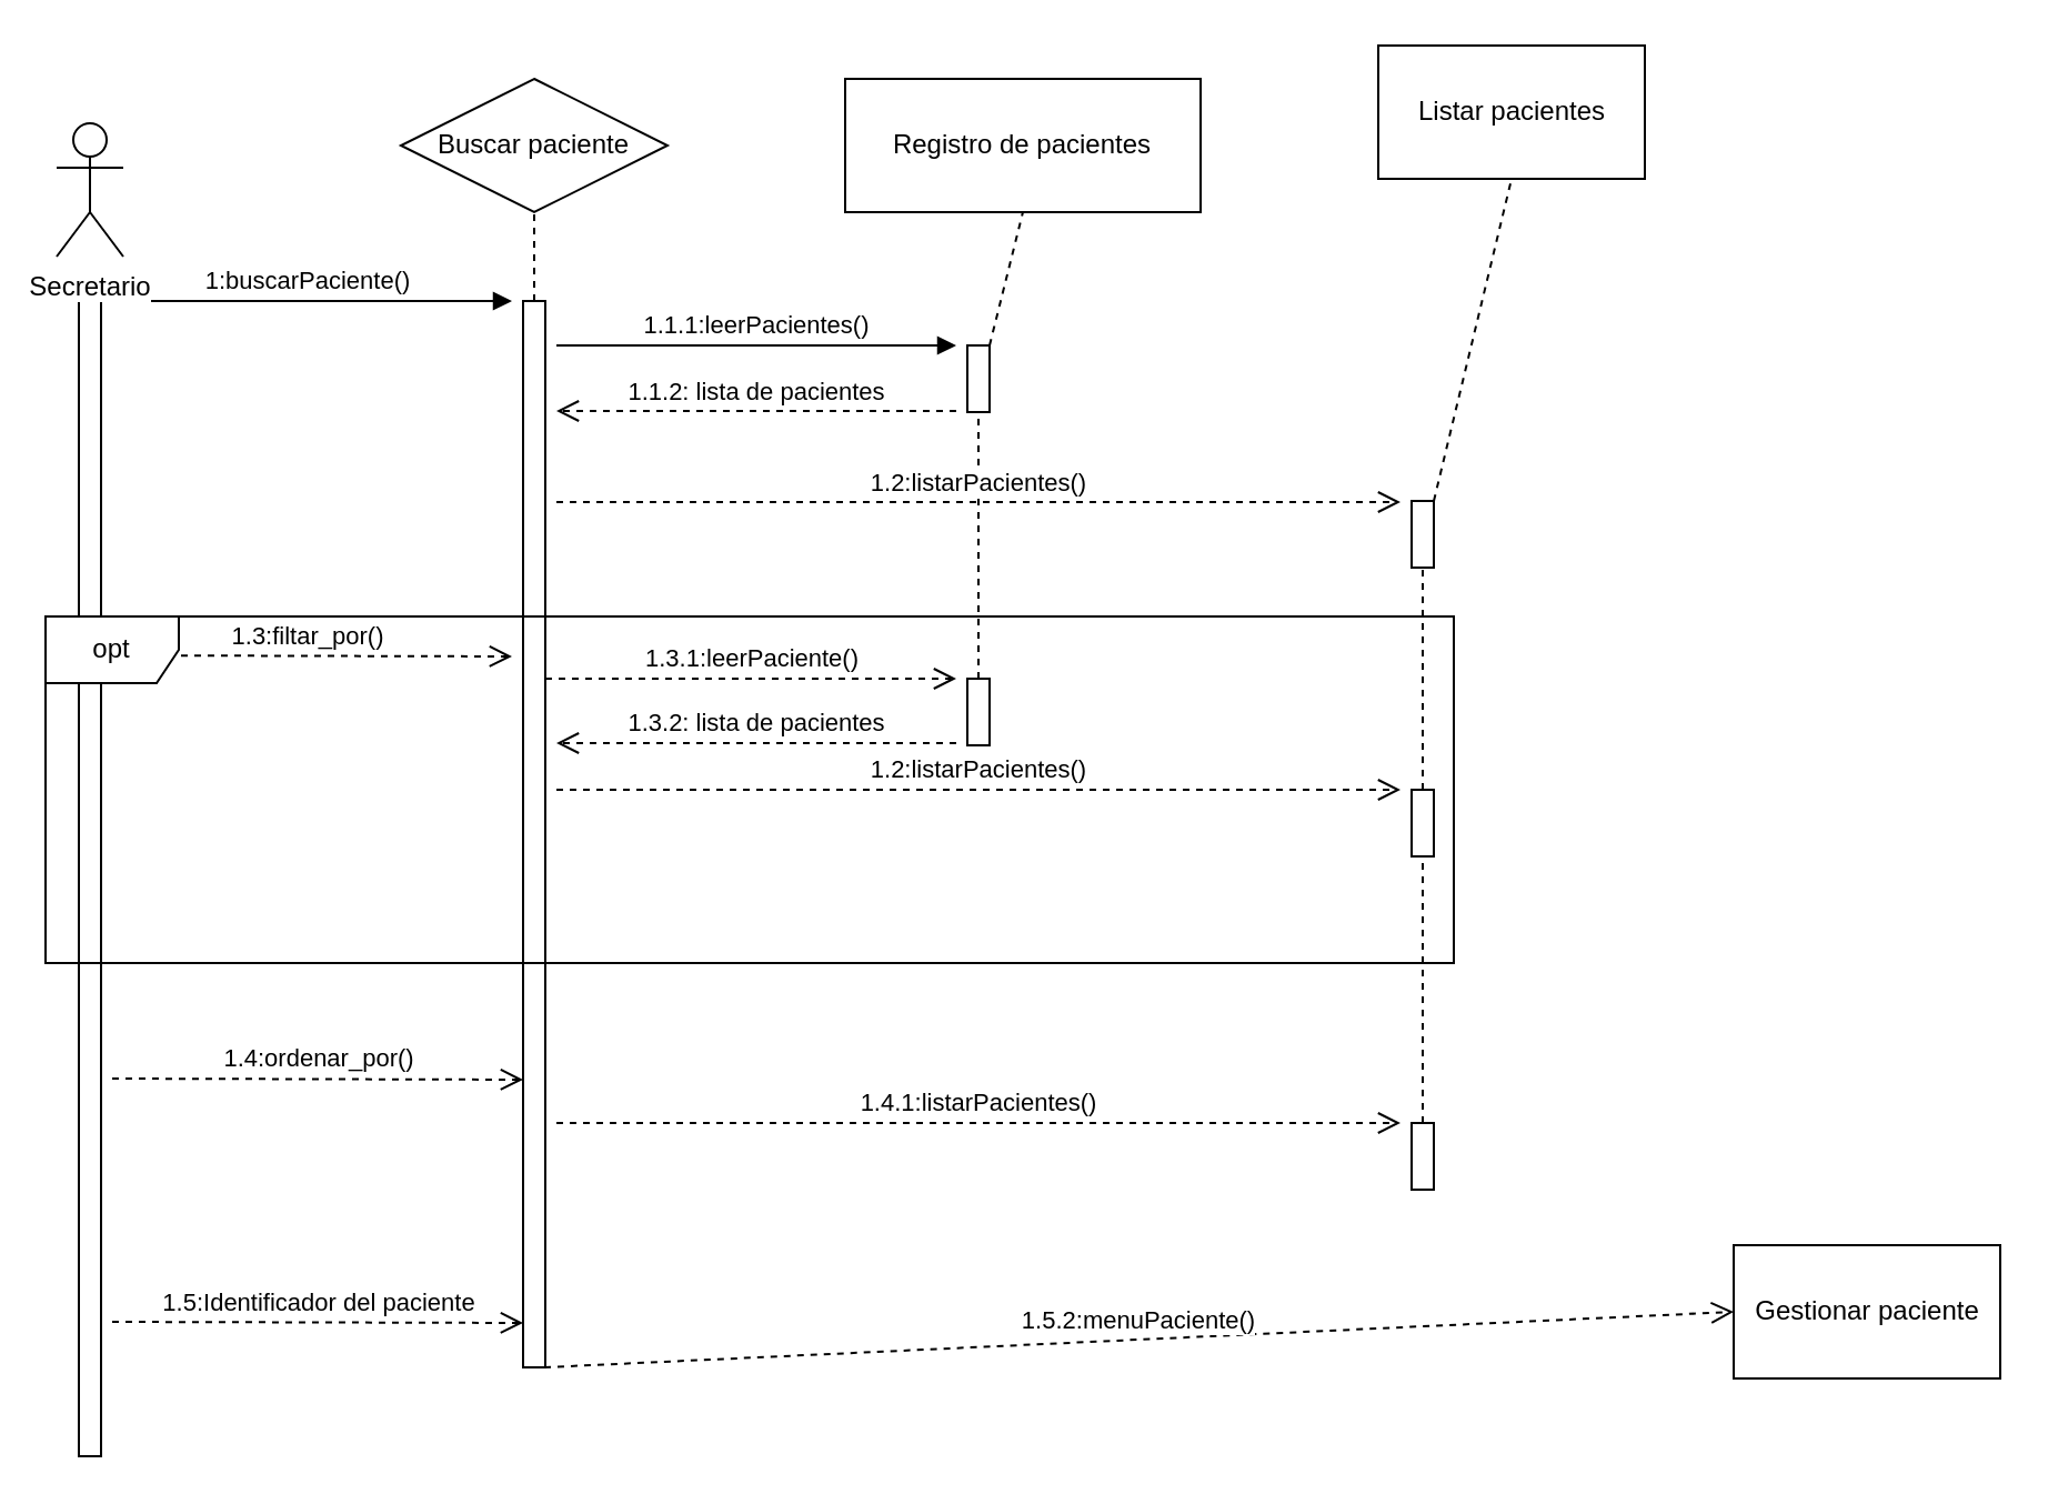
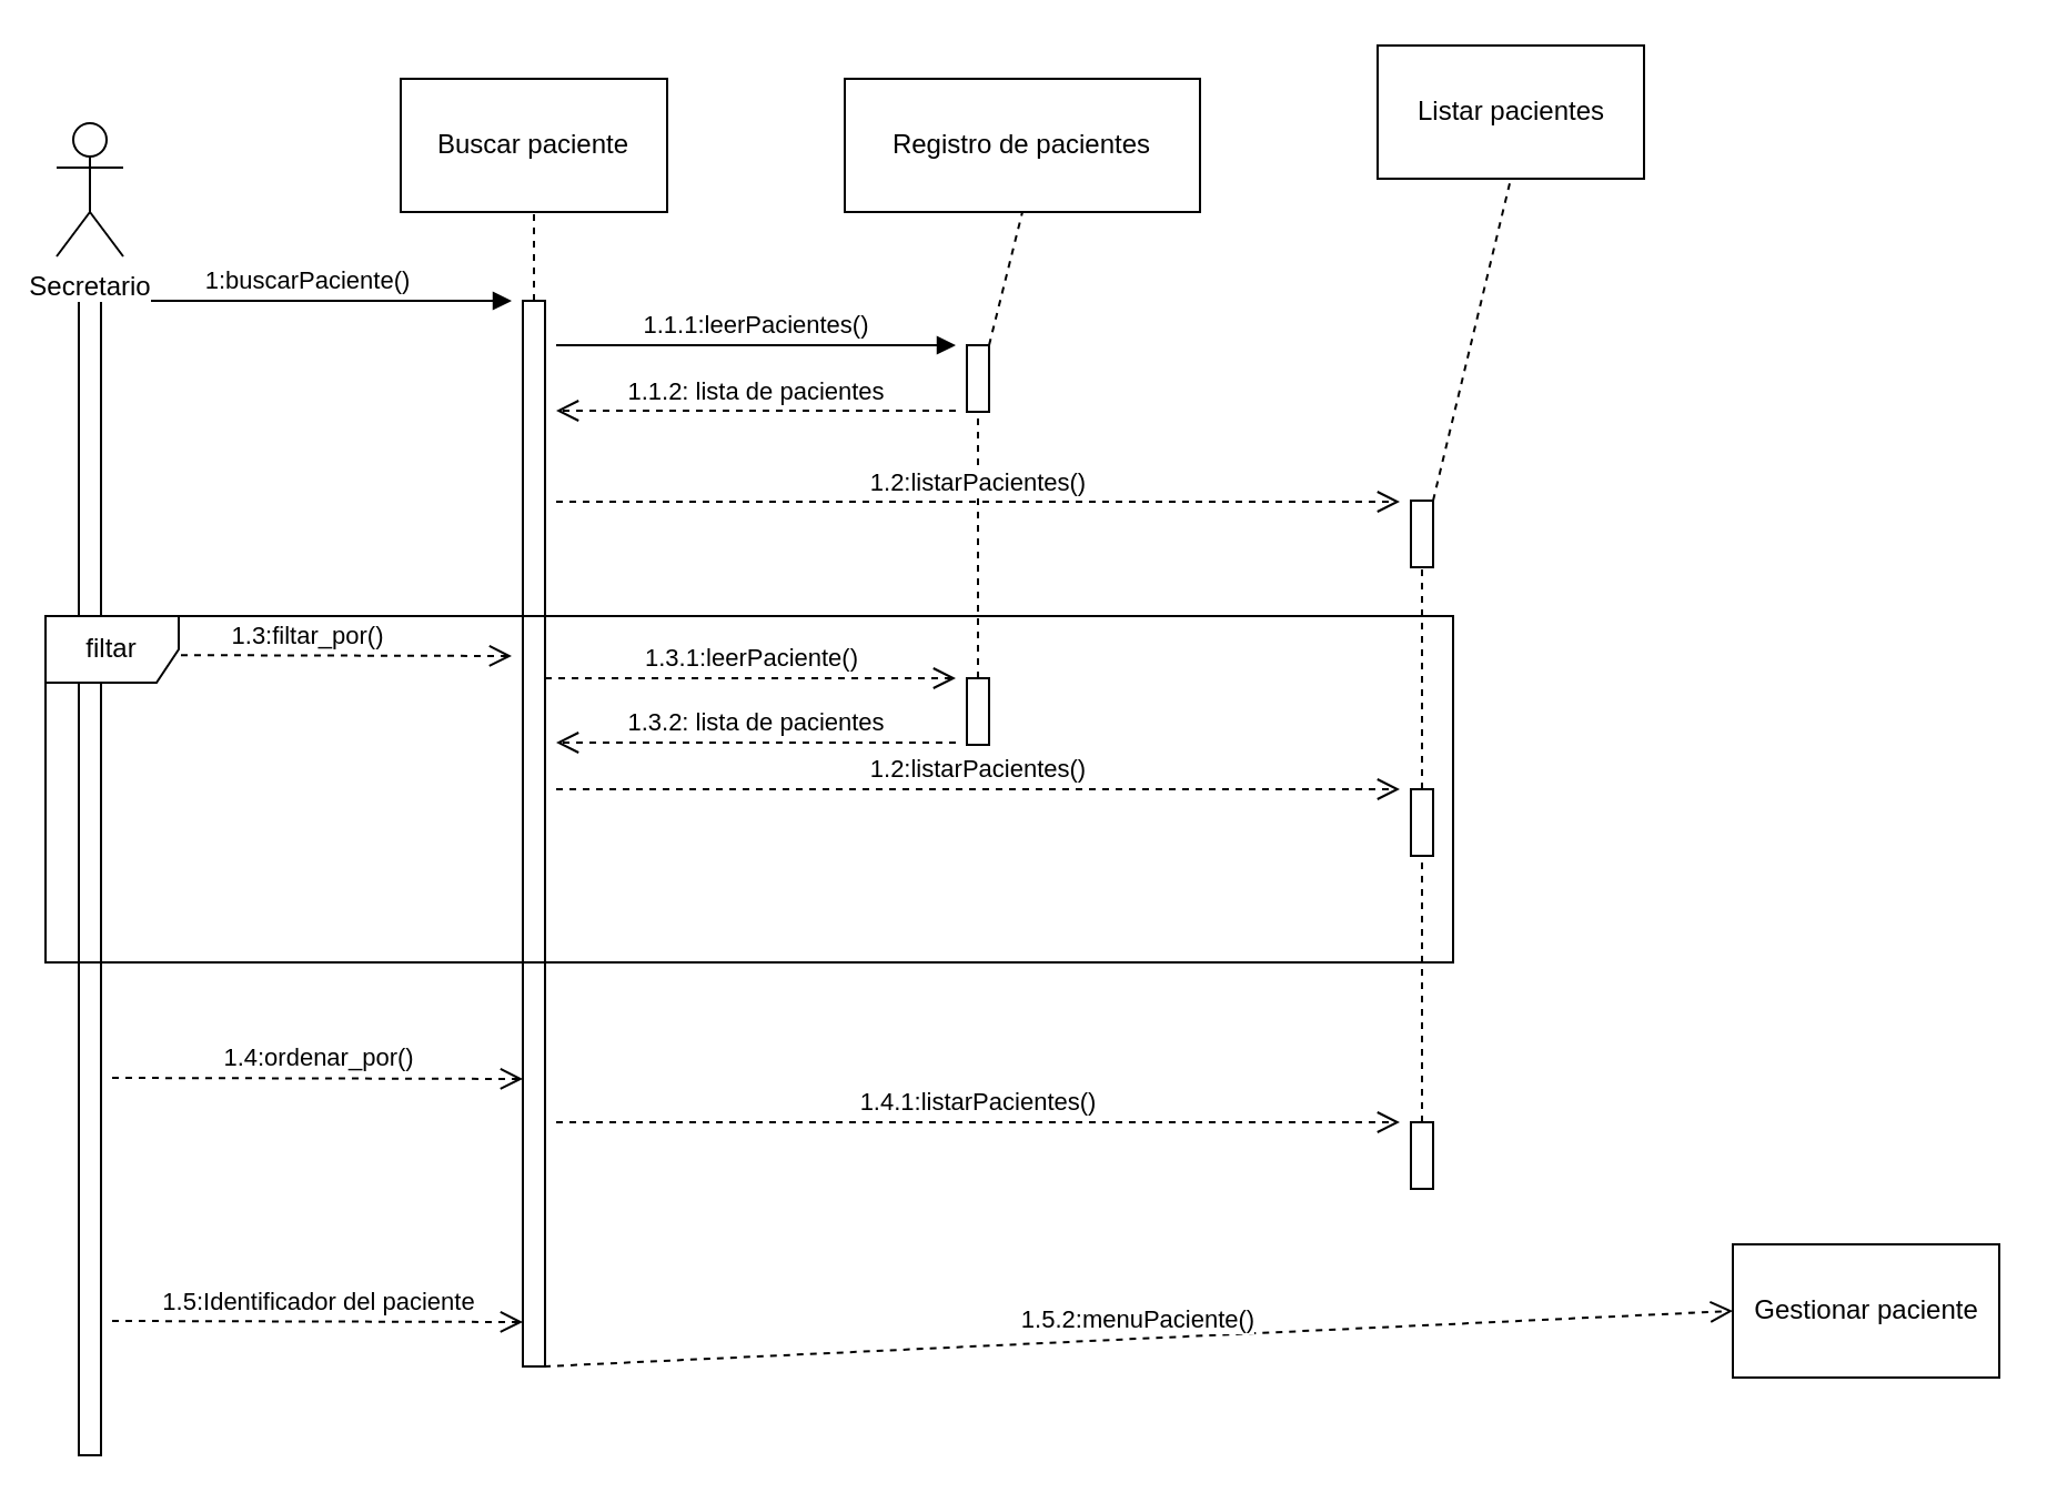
  <mxCell id="0" />
  <mxCell id="1" parent="0" />
- <mxCell id="2" value="Buscar paciente" style="rhombus;whiteSpace=wrap;html=1;" parent="1" vertex="1"><mxGeometry x="180" y="35" width="120" height="60" as="geometry" /></mxCell>
+ <mxCell id="2" value="Buscar paciente" style="rounded=0;whiteSpace=wrap;html=1;" parent="1" vertex="1"><mxGeometry x="180" y="35" width="120" height="60" as="geometry" /></mxCell>
  <mxCell id="3" value="Registro de pacientes" style="rounded=0;whiteSpace=wrap;html=1;" parent="1" vertex="1"><mxGeometry x="380" y="35" width="160" height="60" as="geometry" /></mxCell>
  <mxCell id="4" value="" style="html=1;points=[];perimeter=orthogonalPerimeter;" parent="1" vertex="1"><mxGeometry x="35" y="125" width="10" height="530" as="geometry" /></mxCell>
  <mxCell id="5" value="" style="html=1;points=[];perimeter=orthogonalPerimeter;" parent="1" vertex="1"><mxGeometry x="435" y="155" width="10" height="30" as="geometry" /></mxCell>
  <mxCell id="6" value="" style="endArrow=none;dashed=1;html=1;entryX=0.5;entryY=1;entryDx=0;entryDy=0;exitX=0.5;exitY=0.375;exitDx=0;exitDy=0;exitPerimeter=0;" parent="1" source="9" target="2" edge="1"><mxGeometry width="50" height="50" relative="1" as="geometry"><mxPoint x="430" y="195" as="sourcePoint" /><mxPoint x="300" y="165" as="targetPoint" /></mxGeometry></mxCell>
  <mxCell id="7" value="1:buscarPaciente()" style="html=1;verticalAlign=bottom;endArrow=block;" parent="1" source="4" edge="1"><mxGeometry width="80" relative="1" as="geometry"><mxPoint x="90" y="135" as="sourcePoint" /><mxPoint x="230" y="135" as="targetPoint" /></mxGeometry></mxCell>
  <mxCell id="8" value="Secretario" style="shape=umlActor;verticalLabelPosition=bottom;labelBackgroundColor=#ffffff;verticalAlign=top;html=1;" parent="1" vertex="1"><mxGeometry x="25" y="55" width="30" height="60" as="geometry" /></mxCell>
  <mxCell id="9" value="" style="html=1;points=[];perimeter=orthogonalPerimeter;" parent="1" vertex="1"><mxGeometry x="235" y="135" width="10" height="480" as="geometry" /></mxCell>
  <mxCell id="10" value="" style="endArrow=none;dashed=1;html=1;entryX=0.5;entryY=1;entryDx=0;entryDy=0;" parent="1" source="5" target="3" edge="1"><mxGeometry width="50" height="50" relative="1" as="geometry"><mxPoint x="500" y="165" as="sourcePoint" /><mxPoint x="250" y="105" as="targetPoint" /></mxGeometry></mxCell>
  <mxCell id="11" value="Listar pacientes" style="html=1;" parent="1" vertex="1"><mxGeometry x="620" y="20" width="120" height="60" as="geometry" /></mxCell>
  <mxCell id="12" value="1.1.1:leerPacientes()" style="html=1;verticalAlign=bottom;endArrow=block;" parent="1" edge="1"><mxGeometry width="80" relative="1" as="geometry"><mxPoint x="250" y="155" as="sourcePoint" /><mxPoint x="430" y="155" as="targetPoint" /></mxGeometry></mxCell>
  <mxCell id="13" value="1.1.2: lista de pacientes" style="html=1;verticalAlign=bottom;endArrow=open;dashed=1;endSize=8;" parent="1" edge="1"><mxGeometry relative="1" as="geometry"><mxPoint x="430" y="184.5" as="sourcePoint" /><mxPoint x="250" y="184.5" as="targetPoint" /></mxGeometry></mxCell>
  <mxCell id="14" value="" style="endArrow=none;dashed=1;html=1;" parent="1" source="15" target="5" edge="1"><mxGeometry width="50" height="50" relative="1" as="geometry"><mxPoint x="480" y="245" as="sourcePoint" /><mxPoint x="480" y="215" as="targetPoint" /></mxGeometry></mxCell>
  <mxCell id="15" value="" style="html=1;points=[];perimeter=orthogonalPerimeter;" parent="1" vertex="1"><mxGeometry x="435" y="305" width="10" height="30" as="geometry" /></mxCell>
  <mxCell id="16" value="1.2:listarPacientes()" style="html=1;verticalAlign=bottom;endArrow=open;dashed=1;endSize=8;" parent="1" edge="1"><mxGeometry relative="1" as="geometry"><mxPoint x="250" y="225.5" as="sourcePoint" /><mxPoint x="630" y="225.5" as="targetPoint" /></mxGeometry></mxCell>
  <mxCell id="17" value="" style="html=1;points=[];perimeter=orthogonalPerimeter;" parent="1" vertex="1"><mxGeometry x="635" y="225" width="10" height="30" as="geometry" /></mxCell>
  <mxCell id="18" value="" style="endArrow=none;dashed=1;html=1;entryX=0.5;entryY=1;entryDx=0;entryDy=0;" parent="1" source="17" target="11" edge="1"><mxGeometry width="50" height="50" relative="1" as="geometry"><mxPoint x="250" y="242.5" as="sourcePoint" /><mxPoint x="250" y="105" as="targetPoint" /></mxGeometry></mxCell>
  <mxCell id="19" value="1.4:ordenar_por()" style="html=1;verticalAlign=bottom;endArrow=open;dashed=1;endSize=8;" parent="1" edge="1"><mxGeometry relative="1" as="geometry"><mxPoint x="50" y="485" as="sourcePoint" /><mxPoint x="235" y="485.5" as="targetPoint" /></mxGeometry></mxCell>
  <mxCell id="20" value="1.3:filtar_por()" style="html=1;verticalAlign=bottom;endArrow=open;dashed=1;endSize=8;" parent="1" edge="1"><mxGeometry relative="1" as="geometry"><mxPoint x="45" y="294.5" as="sourcePoint" /><mxPoint x="230" y="295" as="targetPoint" /></mxGeometry></mxCell>
  <mxCell id="21" value="" style="html=1;points=[];perimeter=orthogonalPerimeter;" parent="1" vertex="1"><mxGeometry x="635" y="355" width="10" height="30" as="geometry" /></mxCell>
  <mxCell id="22" value="" style="endArrow=none;dashed=1;html=1;" parent="1" source="21" target="17" edge="1"><mxGeometry width="50" height="50" relative="1" as="geometry"><mxPoint x="650" y="225" as="sourcePoint" /><mxPoint x="650" y="105" as="targetPoint" /></mxGeometry></mxCell>
  <mxCell id="23" value="1.3.2: lista de pacientes" style="html=1;verticalAlign=bottom;endArrow=open;dashed=1;endSize=8;" parent="1" edge="1"><mxGeometry relative="1" as="geometry"><mxPoint x="430" y="334" as="sourcePoint" /><mxPoint x="250" y="334" as="targetPoint" /></mxGeometry></mxCell>
  <mxCell id="24" value="1.3.1:leerPaciente()" style="html=1;verticalAlign=bottom;endArrow=open;dashed=1;endSize=8;" parent="1" edge="1"><mxGeometry relative="1" as="geometry"><mxPoint x="245" y="305" as="sourcePoint" /><mxPoint x="430" y="305" as="targetPoint" /></mxGeometry></mxCell>
  <mxCell id="25" value="1.2:listarPacientes()" style="html=1;verticalAlign=bottom;endArrow=open;dashed=1;endSize=8;" parent="1" edge="1"><mxGeometry relative="1" as="geometry"><mxPoint x="250" y="355" as="sourcePoint" /><mxPoint x="630" y="355" as="targetPoint" /></mxGeometry></mxCell>
- <mxCell id="26" value="opt" style="shape=umlFrame;whiteSpace=wrap;html=1;" parent="1" vertex="1"><mxGeometry x="20" y="277" width="634" height="156" as="geometry" /></mxCell>
+ <mxCell id="26" value="filtar" style="shape=umlFrame;whiteSpace=wrap;html=1;" parent="1" vertex="1"><mxGeometry x="20" y="277" width="634" height="156" as="geometry" /></mxCell>
  <mxCell id="27" value="" style="endArrow=none;dashed=1;html=1;" parent="1" source="28" target="21" edge="1"><mxGeometry width="50" height="50" relative="1" as="geometry"><mxPoint x="720" y="445" as="sourcePoint" /><mxPoint x="520" y="525" as="targetPoint" /></mxGeometry></mxCell>
  <mxCell id="28" value="" style="html=1;points=[];perimeter=orthogonalPerimeter;" parent="1" vertex="1"><mxGeometry x="635" y="505" width="10" height="30" as="geometry" /></mxCell>
  <mxCell id="29" value="1.4.1:listarPacientes()" style="html=1;verticalAlign=bottom;endArrow=open;dashed=1;endSize=8;" parent="1" edge="1"><mxGeometry relative="1" as="geometry"><mxPoint x="250" y="505" as="sourcePoint" /><mxPoint x="630" y="505" as="targetPoint" /></mxGeometry></mxCell>
  <mxCell id="30" value="1.5:Identificador del paciente" style="html=1;verticalAlign=bottom;endArrow=open;dashed=1;endSize=8;" parent="1" edge="1"><mxGeometry relative="1" as="geometry"><mxPoint x="50" y="594.5" as="sourcePoint" /><mxPoint x="235" y="595" as="targetPoint" /></mxGeometry></mxCell>
  <mxCell id="31" value="Gestionar paciente" style="html=1;" parent="1" vertex="1"><mxGeometry x="780" y="560" width="120" height="60" as="geometry" /></mxCell>
  <mxCell id="32" value="1.5.2:menuPaciente()" style="html=1;verticalAlign=bottom;endArrow=open;dashed=1;endSize=8;entryX=0;entryY=0.5;entryDx=0;entryDy=0;" parent="1" target="31" edge="1"><mxGeometry relative="1" as="geometry"><mxPoint x="244.5" y="615" as="sourcePoint" /><mxPoint x="429.5" y="615.5" as="targetPoint" /></mxGeometry></mxCell>
